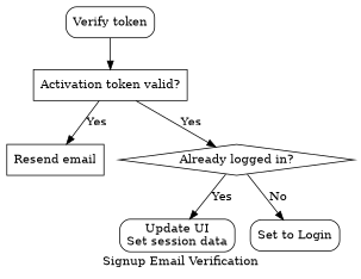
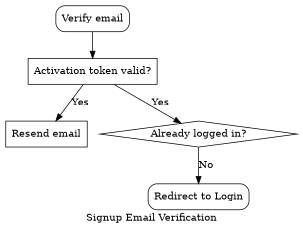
  digraph {
    label="Signup Email Verification"
    node [shape=box]
-   n1 [label="Verify token" style=rounded]
+   n1 [label="Verify email" style=rounded]
    n2 [label="Activation token valid?"]
    n3 [label="Resend email"]
    n4 [label="Already logged in?" shape=diamond]
-   n5 [label="Update UI\nSet session data" style=rounded]
-   n6 [label="Set to Login" style=rounded]
+   n6 [label="Redirect to Login" style=rounded]
    n1 -> n2
    n2 -> n3 [label=Yes]
    n2 -> n4 [label=Yes]
-   n4 -> n5 [label=Yes]
    n4 -> n6 [label=No]
  }
